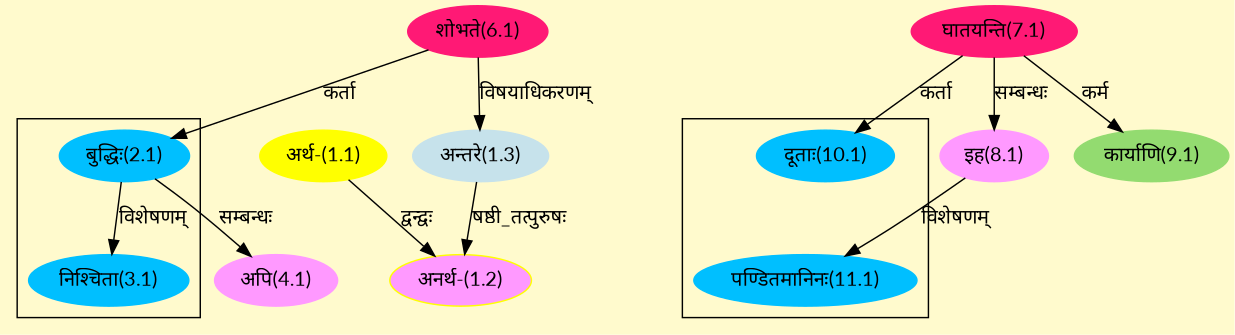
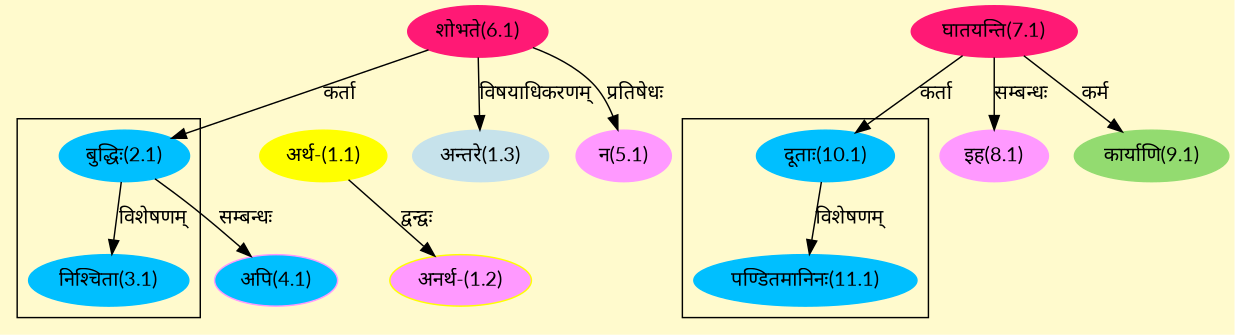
  digraph {
    bgcolor=lemonchiffon1
    compound=true
    fontname=Lato
    rankdir=BT
    node [color="#00BFFF" fontname=Lato style=filled]
    edge [dir=back fontname=Lato]
    n1 [label="निश्चिता(3.1)"]
    n2 [label="बुद्धिः(2.1)"]
    n3 [label="पण्डितमानिनः(11.1)"]
    n4 [label="दूताः(10.1)"]
    n5 [color="#FF1975" label="शोभते(6.1)"]
    n6 [color="#FF1975" label="घातयन्ति(7.1)"]
    n7 [color="#FFFF00" label="अर्थ-(1.1)"]
    n8 [color="#FFFF00" fillcolor="#FF99FF" label="अनर्थ-(1.2)"]
    n9 [color="#C6E2EB" label="अन्तरे(1.3)"]
-   n10 [color="#FF99FF" label="अपि(4.1)"]
+   n10 [color="#FF99FF" label="अपि(4.1)" fillcolor="#00BFFF"]
+   n11 [color="#FF99FF" label="न(5.1)"]
    n12 [color="#FF99FF" label="इह(8.1)"]
    n13 [color="#93DB70" label="कार्याणि(9.1)"]
    subgraph cluster_1 {
      n1
      n2
    }
    subgraph cluster_2 {
      n3
      n4
    }
    n1 -> n2 [label="विशेषणम्"]
    n2 -> n5 [label="कर्ता"]
-   n3 -> n12 [label="विशेषणम्"]
+   n3 -> n4 [label="विशेषणम्"]
    n4 -> n6 [label="कर्ता"]
    n8 -> n7 [label="द्वन्द्वः"]
-   n8 -> n9 [label="षष्ठी_तत्पुरुषः"]
    n9 -> n5 [label="विषयाधिकरणम्"]
    n10 -> n2 [label="सम्बन्धः"]
+   n11 -> n5 [label="प्रतिषेधः"]
    n12 -> n6 [label="सम्बन्धः"]
    n13 -> n6 [label="कर्म"]
  }
